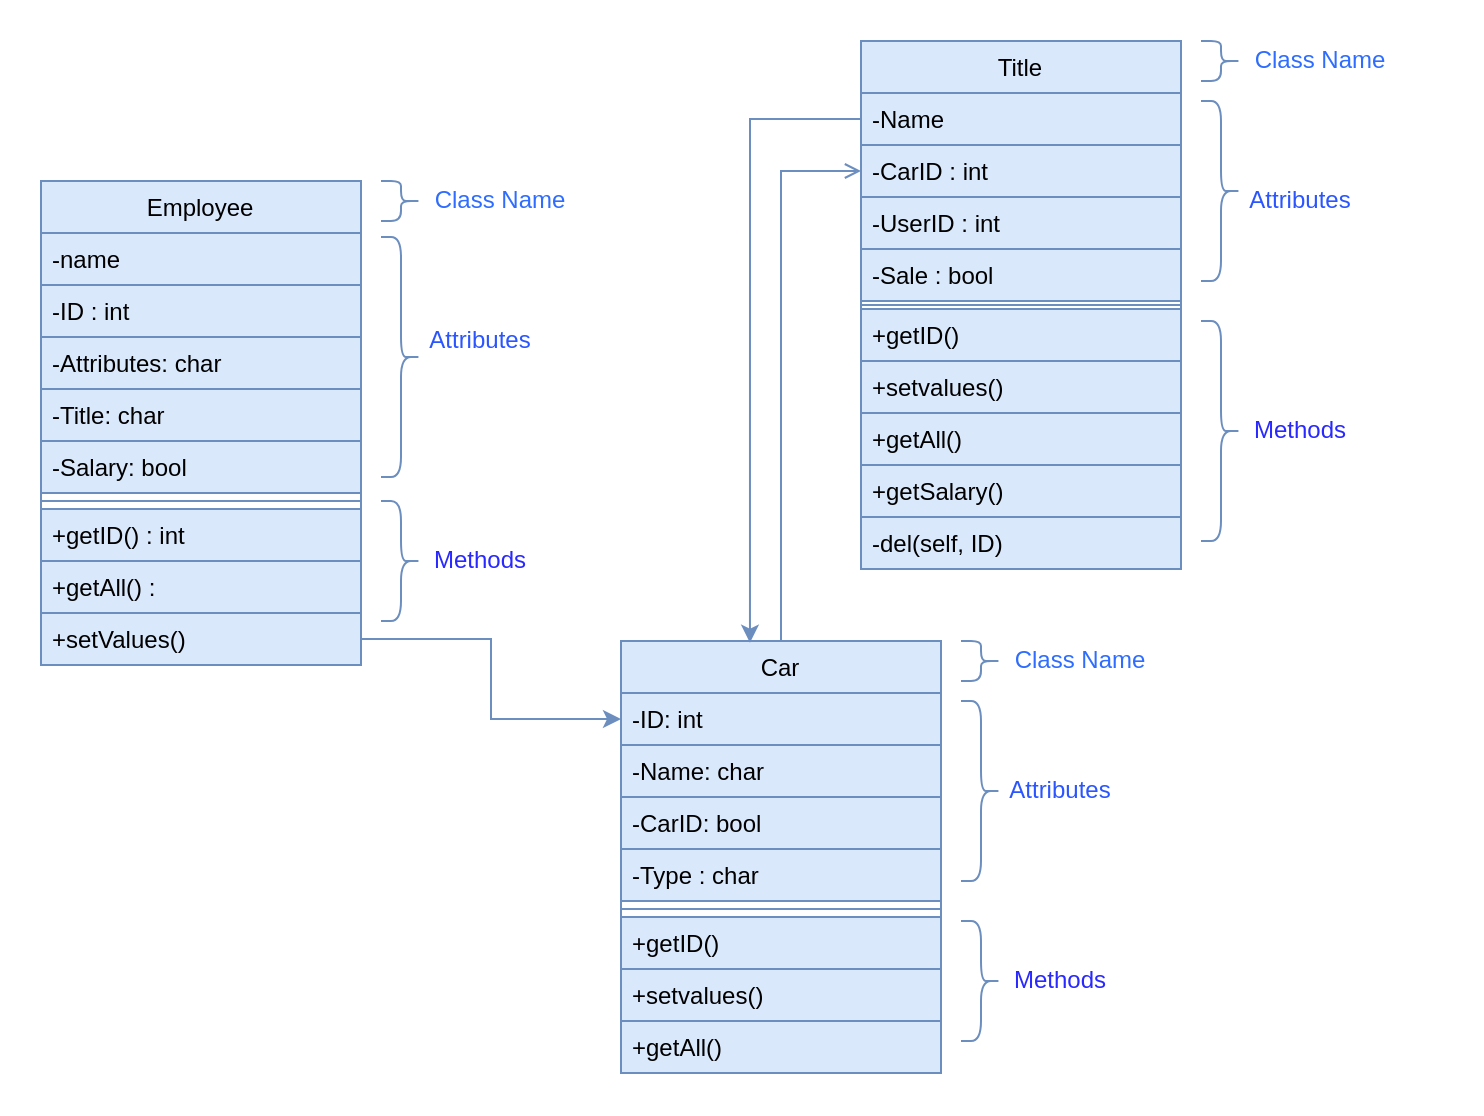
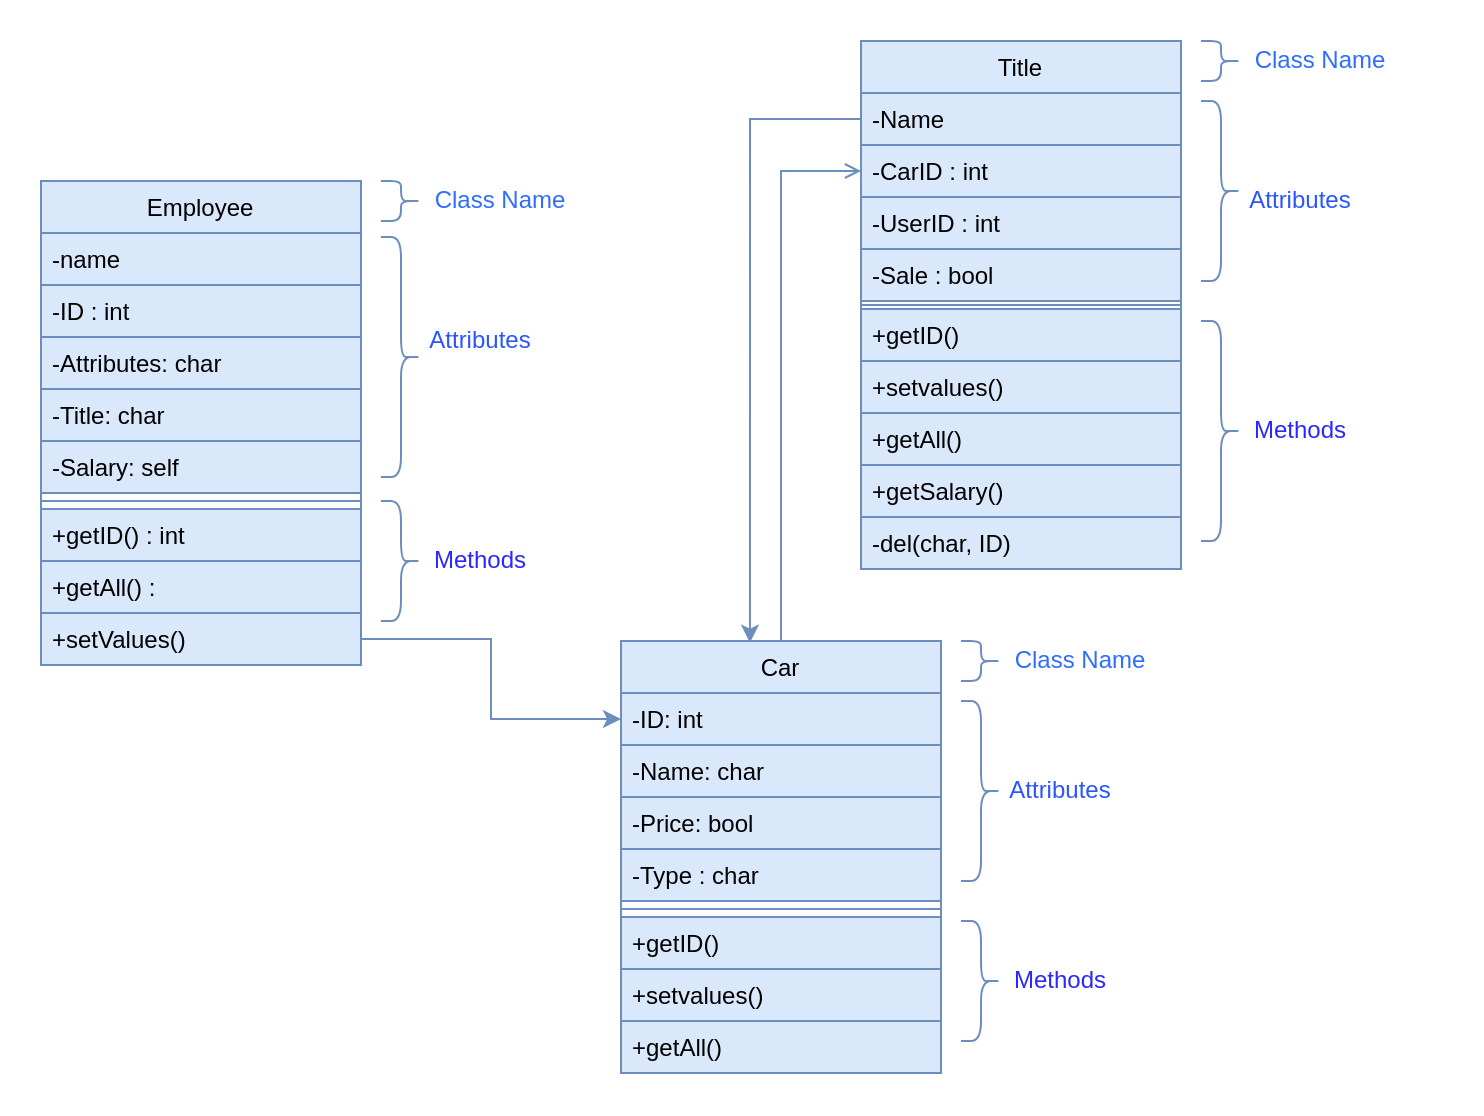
  <mxCell id="0" />
  <mxCell id="1" parent="0" />
  <mxCell id="2" value="Employee" style="swimlane;fontStyle=0;align=center;verticalAlign=top;childLayout=stackLayout;horizontal=1;startSize=26;horizontalStack=0;resizeParent=1;resizeLast=0;collapsible=1;marginBottom=0;rounded=0;shadow=0;strokeWidth=1;fillColor=#dae8fc;strokeColor=#6c8ebf;" parent="1" vertex="1"><mxGeometry x="20" y="90" width="160" height="242" as="geometry"><mxRectangle x="550" y="140" width="160" height="26" as="alternateBounds" /></mxGeometry></mxCell>
  <mxCell id="3" value="-name" style="text;align=left;verticalAlign=top;spacingLeft=4;spacingRight=4;overflow=hidden;rotatable=0;points=[[0,0.5],[1,0.5]];portConstraint=eastwest;fillColor=#dae8fc;strokeColor=#6c8ebf;" parent="2" vertex="1"><mxGeometry y="26" width="160" height="26" as="geometry" /></mxCell>
  <mxCell id="4" value="-ID : int" style="text;align=left;verticalAlign=top;spacingLeft=4;spacingRight=4;overflow=hidden;rotatable=0;points=[[0,0.5],[1,0.5]];portConstraint=eastwest;rounded=0;shadow=0;html=0;fillColor=#dae8fc;strokeColor=#6c8ebf;" parent="2" vertex="1"><mxGeometry y="52" width="160" height="26" as="geometry" /></mxCell>
  <mxCell id="5" value="-Attributes: char" style="text;align=left;verticalAlign=top;spacingLeft=4;spacingRight=4;overflow=hidden;rotatable=0;points=[[0,0.5],[1,0.5]];portConstraint=eastwest;rounded=0;shadow=0;html=0;fillColor=#dae8fc;strokeColor=#6c8ebf;" parent="2" vertex="1"><mxGeometry y="78" width="160" height="26" as="geometry" /></mxCell>
  <mxCell id="6" value="-Title: char" style="text;align=left;verticalAlign=top;spacingLeft=4;spacingRight=4;overflow=hidden;rotatable=0;points=[[0,0.5],[1,0.5]];portConstraint=eastwest;rounded=0;shadow=0;html=0;fillColor=#dae8fc;strokeColor=#6c8ebf;" parent="2" vertex="1"><mxGeometry y="104" width="160" height="26" as="geometry" /></mxCell>
- <mxCell id="7" value="-Salary: bool" style="text;align=left;verticalAlign=top;spacingLeft=4;spacingRight=4;overflow=hidden;rotatable=0;points=[[0,0.5],[1,0.5]];portConstraint=eastwest;rounded=0;shadow=0;html=0;fillColor=#dae8fc;strokeColor=#6c8ebf;" parent="2" vertex="1"><mxGeometry y="130" width="160" height="26" as="geometry" /></mxCell>
+ <mxCell id="7" value="-Salary: self" style="text;align=left;verticalAlign=top;spacingLeft=4;spacingRight=4;overflow=hidden;rotatable=0;points=[[0,0.5],[1,0.5]];portConstraint=eastwest;rounded=0;shadow=0;html=0;fillColor=#dae8fc;strokeColor=#6c8ebf;" parent="2" vertex="1"><mxGeometry y="130" width="160" height="26" as="geometry" /></mxCell>
  <mxCell id="8" value="" style="line;html=1;strokeWidth=1;align=left;verticalAlign=middle;spacingTop=-1;spacingLeft=3;spacingRight=3;rotatable=0;labelPosition=right;points=[];portConstraint=eastwest;fillColor=#dae8fc;strokeColor=#6c8ebf;" parent="2" vertex="1"><mxGeometry y="156" width="160" height="8" as="geometry" /></mxCell>
  <mxCell id="9" value="+getID() : int" style="text;align=left;verticalAlign=top;spacingLeft=4;spacingRight=4;overflow=hidden;rotatable=0;points=[[0,0.5],[1,0.5]];portConstraint=eastwest;fillColor=#dae8fc;strokeColor=#6c8ebf;" parent="2" vertex="1"><mxGeometry y="164" width="160" height="26" as="geometry" /></mxCell>
  <mxCell id="10" value="+getAll() : " style="text;align=left;verticalAlign=top;spacingLeft=4;spacingRight=4;overflow=hidden;rotatable=0;points=[[0,0.5],[1,0.5]];portConstraint=eastwest;fillColor=#dae8fc;strokeColor=#6c8ebf;" parent="2" vertex="1"><mxGeometry y="190" width="160" height="26" as="geometry" /></mxCell>
  <mxCell id="11" value="+setValues()" style="text;align=left;verticalAlign=top;spacingLeft=4;spacingRight=4;overflow=hidden;rotatable=0;points=[[0,0.5],[1,0.5]];portConstraint=eastwest;fillColor=#dae8fc;strokeColor=#6c8ebf;" vertex="1" parent="2"><mxGeometry y="216" width="160" height="26" as="geometry" /></mxCell>
  <mxCell id="12" style="edgeStyle=orthogonalEdgeStyle;rounded=0;orthogonalLoop=1;jettySize=auto;html=1;exitX=0.5;exitY=0;exitDx=0;exitDy=0;entryX=0;entryY=0.5;entryDx=0;entryDy=0;fillColor=#dae8fc;strokeColor=#6c8ebf;endArrow=open;" edge="1" parent="1" source="13" target="30"><mxGeometry relative="1" as="geometry" /></mxCell>
  <mxCell id="13" value="Car" style="swimlane;fontStyle=0;align=center;verticalAlign=top;childLayout=stackLayout;horizontal=1;startSize=26;horizontalStack=0;resizeParent=1;resizeLast=0;collapsible=1;marginBottom=0;rounded=0;shadow=0;strokeWidth=1;fillColor=#dae8fc;strokeColor=#6c8ebf;" vertex="1" parent="1"><mxGeometry x="310" y="320" width="160" height="216" as="geometry"><mxRectangle x="550" y="140" width="160" height="26" as="alternateBounds" /></mxGeometry></mxCell>
  <mxCell id="14" value="-ID: int" style="text;align=left;verticalAlign=top;spacingLeft=4;spacingRight=4;overflow=hidden;rotatable=0;points=[[0,0.5],[1,0.5]];portConstraint=eastwest;fillColor=#dae8fc;strokeColor=#6c8ebf;" vertex="1" parent="13"><mxGeometry y="26" width="160" height="26" as="geometry" /></mxCell>
  <mxCell id="15" value="-Name: char" style="text;align=left;verticalAlign=top;spacingLeft=4;spacingRight=4;overflow=hidden;rotatable=0;points=[[0,0.5],[1,0.5]];portConstraint=eastwest;rounded=0;shadow=0;html=0;fillColor=#dae8fc;strokeColor=#6c8ebf;" vertex="1" parent="13"><mxGeometry y="52" width="160" height="26" as="geometry" /></mxCell>
- <mxCell id="16" value="-CarID: bool" style="text;align=left;verticalAlign=top;spacingLeft=4;spacingRight=4;overflow=hidden;rotatable=0;points=[[0,0.5],[1,0.5]];portConstraint=eastwest;rounded=0;shadow=0;html=0;fillColor=#dae8fc;strokeColor=#6c8ebf;" vertex="1" parent="13"><mxGeometry y="78" width="160" height="26" as="geometry" /></mxCell>
+ <mxCell id="16" value="-Price: bool" style="text;align=left;verticalAlign=top;spacingLeft=4;spacingRight=4;overflow=hidden;rotatable=0;points=[[0,0.5],[1,0.5]];portConstraint=eastwest;rounded=0;shadow=0;html=0;fillColor=#dae8fc;strokeColor=#6c8ebf;" vertex="1" parent="13"><mxGeometry y="78" width="160" height="26" as="geometry" /></mxCell>
  <mxCell id="17" value="-Type : char" style="text;align=left;verticalAlign=top;spacingLeft=4;spacingRight=4;overflow=hidden;rotatable=0;points=[[0,0.5],[1,0.5]];portConstraint=eastwest;rounded=0;shadow=0;html=0;fillColor=#dae8fc;strokeColor=#6c8ebf;" vertex="1" parent="13"><mxGeometry y="104" width="160" height="26" as="geometry" /></mxCell>
  <mxCell id="18" value="" style="line;html=1;strokeWidth=1;align=left;verticalAlign=middle;spacingTop=-1;spacingLeft=3;spacingRight=3;rotatable=0;labelPosition=right;points=[];portConstraint=eastwest;fillColor=#dae8fc;strokeColor=#6c8ebf;" vertex="1" parent="13"><mxGeometry y="130" width="160" height="8" as="geometry" /></mxCell>
  <mxCell id="19" value="+getID()" style="text;align=left;verticalAlign=top;spacingLeft=4;spacingRight=4;overflow=hidden;rotatable=0;points=[[0,0.5],[1,0.5]];portConstraint=eastwest;fillColor=#dae8fc;strokeColor=#6c8ebf;" vertex="1" parent="13"><mxGeometry y="138" width="160" height="26" as="geometry" /></mxCell>
  <mxCell id="20" value="+setvalues()" style="text;align=left;verticalAlign=top;spacingLeft=4;spacingRight=4;overflow=hidden;rotatable=0;points=[[0,0.5],[1,0.5]];portConstraint=eastwest;fillColor=#dae8fc;strokeColor=#6c8ebf;" vertex="1" parent="13"><mxGeometry y="164" width="160" height="26" as="geometry" /></mxCell>
  <mxCell id="21" value="+getAll()" style="text;align=left;verticalAlign=top;spacingLeft=4;spacingRight=4;overflow=hidden;rotatable=0;points=[[0,0.5],[1,0.5]];portConstraint=eastwest;fillColor=#dae8fc;strokeColor=#6c8ebf;" vertex="1" parent="13"><mxGeometry y="190" width="160" height="26" as="geometry" /></mxCell>
  <mxCell id="22" value="" style="shape=curlyBracket;whiteSpace=wrap;html=1;rounded=1;rotation=-180;fillColor=#dae8fc;strokeColor=#6c8ebf;" vertex="1" parent="1"><mxGeometry x="190" y="118" width="20" height="120" as="geometry" /></mxCell>
  <mxCell id="23" value="" style="shape=curlyBracket;whiteSpace=wrap;html=1;rounded=1;rotation=-180;fillColor=#dae8fc;strokeColor=#6c8ebf;" vertex="1" parent="1"><mxGeometry x="190" y="90" width="20" height="20" as="geometry" /></mxCell>
  <mxCell id="24" value="" style="shape=curlyBracket;whiteSpace=wrap;html=1;rounded=1;rotation=-180;fillColor=#dae8fc;strokeColor=#6c8ebf;" vertex="1" parent="1"><mxGeometry x="190" y="250" width="20" height="60" as="geometry" /></mxCell>
  <mxCell id="25" value="" style="shape=curlyBracket;whiteSpace=wrap;html=1;rounded=1;rotation=-180;fillColor=#dae8fc;strokeColor=#6c8ebf;" vertex="1" parent="1"><mxGeometry x="480" y="350" width="20" height="90" as="geometry" /></mxCell>
  <mxCell id="26" value="" style="shape=curlyBracket;whiteSpace=wrap;html=1;rounded=1;rotation=-180;fillColor=#dae8fc;strokeColor=#6c8ebf;" vertex="1" parent="1"><mxGeometry x="480" y="460" width="20" height="60" as="geometry" /></mxCell>
  <mxCell id="27" value="" style="shape=curlyBracket;whiteSpace=wrap;html=1;rounded=1;rotation=-180;fillColor=#dae8fc;strokeColor=#6c8ebf;" vertex="1" parent="1"><mxGeometry x="480" y="320" width="20" height="20" as="geometry" /></mxCell>
  <mxCell id="28" value="Title" style="swimlane;fontStyle=0;align=center;verticalAlign=top;childLayout=stackLayout;horizontal=1;startSize=26;horizontalStack=0;resizeParent=1;resizeLast=0;collapsible=1;marginBottom=0;rounded=0;shadow=0;strokeWidth=1;fillColor=#dae8fc;strokeColor=#6c8ebf;" vertex="1" parent="1"><mxGeometry x="430" y="20" width="160" height="264" as="geometry"><mxRectangle x="550" y="140" width="160" height="26" as="alternateBounds" /></mxGeometry></mxCell>
  <mxCell id="29" value="-Name" style="text;align=left;verticalAlign=top;spacingLeft=4;spacingRight=4;overflow=hidden;rotatable=0;points=[[0,0.5],[1,0.5]];portConstraint=eastwest;fillColor=#dae8fc;strokeColor=#6c8ebf;" vertex="1" parent="28"><mxGeometry y="26" width="160" height="26" as="geometry" /></mxCell>
  <mxCell id="30" value="-CarID : int" style="text;align=left;verticalAlign=top;spacingLeft=4;spacingRight=4;overflow=hidden;rotatable=0;points=[[0,0.5],[1,0.5]];portConstraint=eastwest;rounded=0;shadow=0;html=0;fillColor=#dae8fc;strokeColor=#6c8ebf;" vertex="1" parent="28"><mxGeometry y="52" width="160" height="26" as="geometry" /></mxCell>
  <mxCell id="31" value="-UserID : int" style="text;align=left;verticalAlign=top;spacingLeft=4;spacingRight=4;overflow=hidden;rotatable=0;points=[[0,0.5],[1,0.5]];portConstraint=eastwest;rounded=0;shadow=0;html=0;fillColor=#dae8fc;strokeColor=#6c8ebf;" vertex="1" parent="28"><mxGeometry y="78" width="160" height="26" as="geometry" /></mxCell>
  <mxCell id="32" value="-Sale : bool" style="text;align=left;verticalAlign=top;spacingLeft=4;spacingRight=4;overflow=hidden;rotatable=0;points=[[0,0.5],[1,0.5]];portConstraint=eastwest;rounded=0;shadow=0;html=0;fillColor=#dae8fc;strokeColor=#6c8ebf;" vertex="1" parent="28"><mxGeometry y="104" width="160" height="26" as="geometry" /></mxCell>
  <mxCell id="33" value="" style="line;html=1;strokeWidth=1;align=left;verticalAlign=middle;spacingTop=-1;spacingLeft=3;spacingRight=3;rotatable=0;labelPosition=right;points=[];portConstraint=eastwest;fillColor=#dae8fc;strokeColor=#6c8ebf;" vertex="1" parent="28"><mxGeometry y="130" width="160" height="4" as="geometry" /></mxCell>
  <mxCell id="34" value="+getID()" style="text;align=left;verticalAlign=top;spacingLeft=4;spacingRight=4;overflow=hidden;rotatable=0;points=[[0,0.5],[1,0.5]];portConstraint=eastwest;fillColor=#dae8fc;strokeColor=#6c8ebf;" vertex="1" parent="28"><mxGeometry y="134" width="160" height="26" as="geometry" /></mxCell>
  <mxCell id="35" value="+setvalues()" style="text;align=left;verticalAlign=top;spacingLeft=4;spacingRight=4;overflow=hidden;rotatable=0;points=[[0,0.5],[1,0.5]];portConstraint=eastwest;fillColor=#dae8fc;strokeColor=#6c8ebf;" vertex="1" parent="28"><mxGeometry y="160" width="160" height="26" as="geometry" /></mxCell>
  <mxCell id="36" value="+getAll()" style="text;align=left;verticalAlign=top;spacingLeft=4;spacingRight=4;overflow=hidden;rotatable=0;points=[[0,0.5],[1,0.5]];portConstraint=eastwest;fillColor=#dae8fc;strokeColor=#6c8ebf;" vertex="1" parent="28"><mxGeometry y="186" width="160" height="26" as="geometry" /></mxCell>
  <mxCell id="37" value="+getSalary()" style="text;align=left;verticalAlign=top;spacingLeft=4;spacingRight=4;overflow=hidden;rotatable=0;points=[[0,0.5],[1,0.5]];portConstraint=eastwest;fillColor=#dae8fc;strokeColor=#6c8ebf;" vertex="1" parent="28"><mxGeometry y="212" width="160" height="26" as="geometry" /></mxCell>
- <mxCell id="38" value="-del(self, ID)" style="text;align=left;verticalAlign=top;spacingLeft=4;spacingRight=4;overflow=hidden;rotatable=0;points=[[0,0.5],[1,0.5]];portConstraint=eastwest;fillColor=#dae8fc;strokeColor=#6c8ebf;" vertex="1" parent="28"><mxGeometry y="238" width="160" height="26" as="geometry" /></mxCell>
+ <mxCell id="38" value="-del(char, ID)" style="text;align=left;verticalAlign=top;spacingLeft=4;spacingRight=4;overflow=hidden;rotatable=0;points=[[0,0.5],[1,0.5]];portConstraint=eastwest;fillColor=#dae8fc;strokeColor=#6c8ebf;" vertex="1" parent="28"><mxGeometry y="238" width="160" height="26" as="geometry" /></mxCell>
  <mxCell id="39" value="" style="shape=curlyBracket;whiteSpace=wrap;html=1;rounded=1;rotation=-180;fillColor=#dae8fc;strokeColor=#6c8ebf;" vertex="1" parent="1"><mxGeometry x="600" y="50" width="20" height="90" as="geometry" /></mxCell>
  <mxCell id="40" value="" style="shape=curlyBracket;whiteSpace=wrap;html=1;rounded=1;rotation=-180;fillColor=#dae8fc;strokeColor=#6c8ebf;" vertex="1" parent="1"><mxGeometry x="600" y="160" width="20" height="110" as="geometry" /></mxCell>
  <mxCell id="41" value="" style="shape=curlyBracket;whiteSpace=wrap;html=1;rounded=1;rotation=-180;fillColor=#dae8fc;strokeColor=#6c8ebf;" vertex="1" parent="1"><mxGeometry x="600" y="20" width="20" height="20" as="geometry" /></mxCell>
  <mxCell id="42" style="edgeStyle=orthogonalEdgeStyle;rounded=0;orthogonalLoop=1;jettySize=auto;html=1;exitX=1;exitY=0.5;exitDx=0;exitDy=0;entryX=0;entryY=0.5;entryDx=0;entryDy=0;fillColor=#dae8fc;strokeColor=#6c8ebf;" edge="1" parent="1" source="11" target="14"><mxGeometry relative="1" as="geometry" /></mxCell>
  <mxCell id="43" style="edgeStyle=orthogonalEdgeStyle;rounded=0;orthogonalLoop=1;jettySize=auto;html=1;exitX=0;exitY=0.5;exitDx=0;exitDy=0;entryX=0.403;entryY=0.004;entryDx=0;entryDy=0;entryPerimeter=0;fillColor=#dae8fc;strokeColor=#6c8ebf;" edge="1" parent="1" source="29" target="13"><mxGeometry relative="1" as="geometry" /></mxCell>
  <mxCell id="44" value="Class Name" style="text;html=1;align=center;verticalAlign=middle;whiteSpace=wrap;rounded=0;fontColor=#2E6DFF;" vertex="1" parent="1"><mxGeometry x="600" y="20" width="120" height="20" as="geometry" /></mxCell>
  <mxCell id="45" value="Attributes" style="text;html=1;align=center;verticalAlign=middle;whiteSpace=wrap;rounded=0;fontColor=#2B56FF;" vertex="1" parent="1"><mxGeometry x="590" y="90" width="120" height="20" as="geometry" /></mxCell>
  <mxCell id="46" value="Methods" style="text;html=1;align=center;verticalAlign=middle;whiteSpace=wrap;rounded=0;fontColor=#2929FF;" vertex="1" parent="1"><mxGeometry x="590" y="205" width="120" height="20" as="geometry" /></mxCell>
  <mxCell id="47" value="Class Name" style="text;html=1;align=center;verticalAlign=middle;whiteSpace=wrap;rounded=0;fontColor=#2E6DFF;" vertex="1" parent="1"><mxGeometry x="190" y="90" width="120" height="20" as="geometry" /></mxCell>
  <mxCell id="48" value="Attributes" style="text;html=1;align=center;verticalAlign=middle;whiteSpace=wrap;rounded=0;fontColor=#2B56FF;" vertex="1" parent="1"><mxGeometry x="180" y="160" width="120" height="20" as="geometry" /></mxCell>
  <mxCell id="49" value="Methods" style="text;html=1;align=center;verticalAlign=middle;whiteSpace=wrap;rounded=0;fontColor=#2929FF;" vertex="1" parent="1"><mxGeometry x="180" y="270" width="120" height="20" as="geometry" /></mxCell>
  <mxCell id="50" value="Class Name" style="text;html=1;align=center;verticalAlign=middle;whiteSpace=wrap;rounded=0;fontColor=#2E6DFF;" vertex="1" parent="1"><mxGeometry x="480" y="320" width="120" height="20" as="geometry" /></mxCell>
  <mxCell id="51" value="Attributes" style="text;html=1;align=center;verticalAlign=middle;whiteSpace=wrap;rounded=0;fontColor=#2B56FF;" vertex="1" parent="1"><mxGeometry x="470" y="385" width="120" height="20" as="geometry" /></mxCell>
  <mxCell id="52" value="Methods" style="text;html=1;align=center;verticalAlign=middle;whiteSpace=wrap;rounded=0;fontColor=#2929FF;" vertex="1" parent="1"><mxGeometry x="470" y="480" width="120" height="20" as="geometry" /></mxCell>
